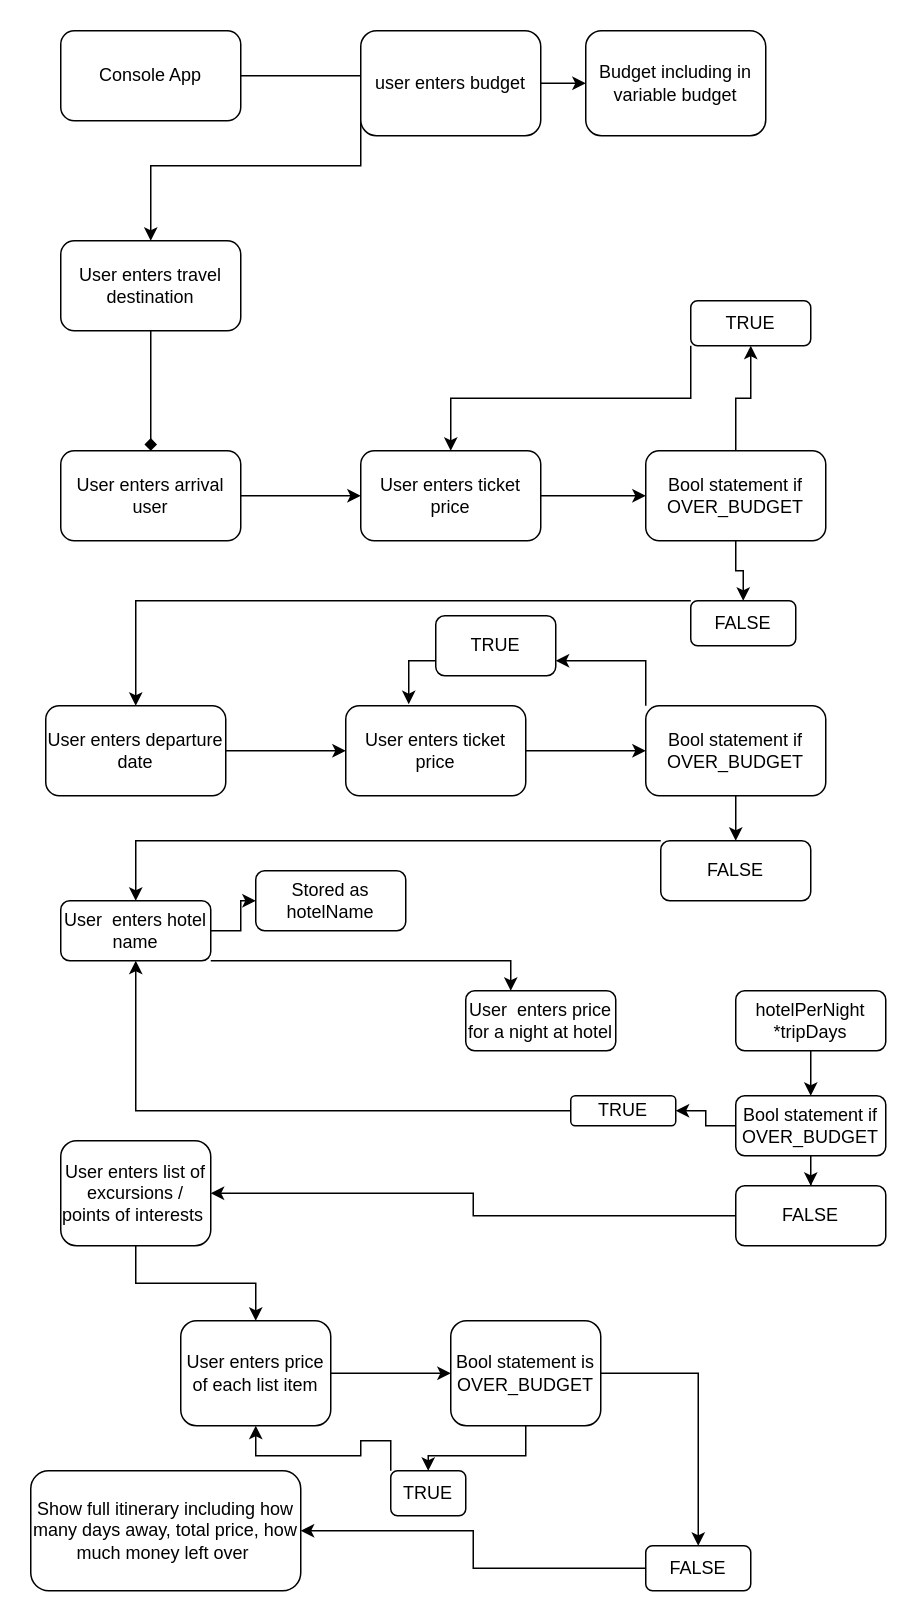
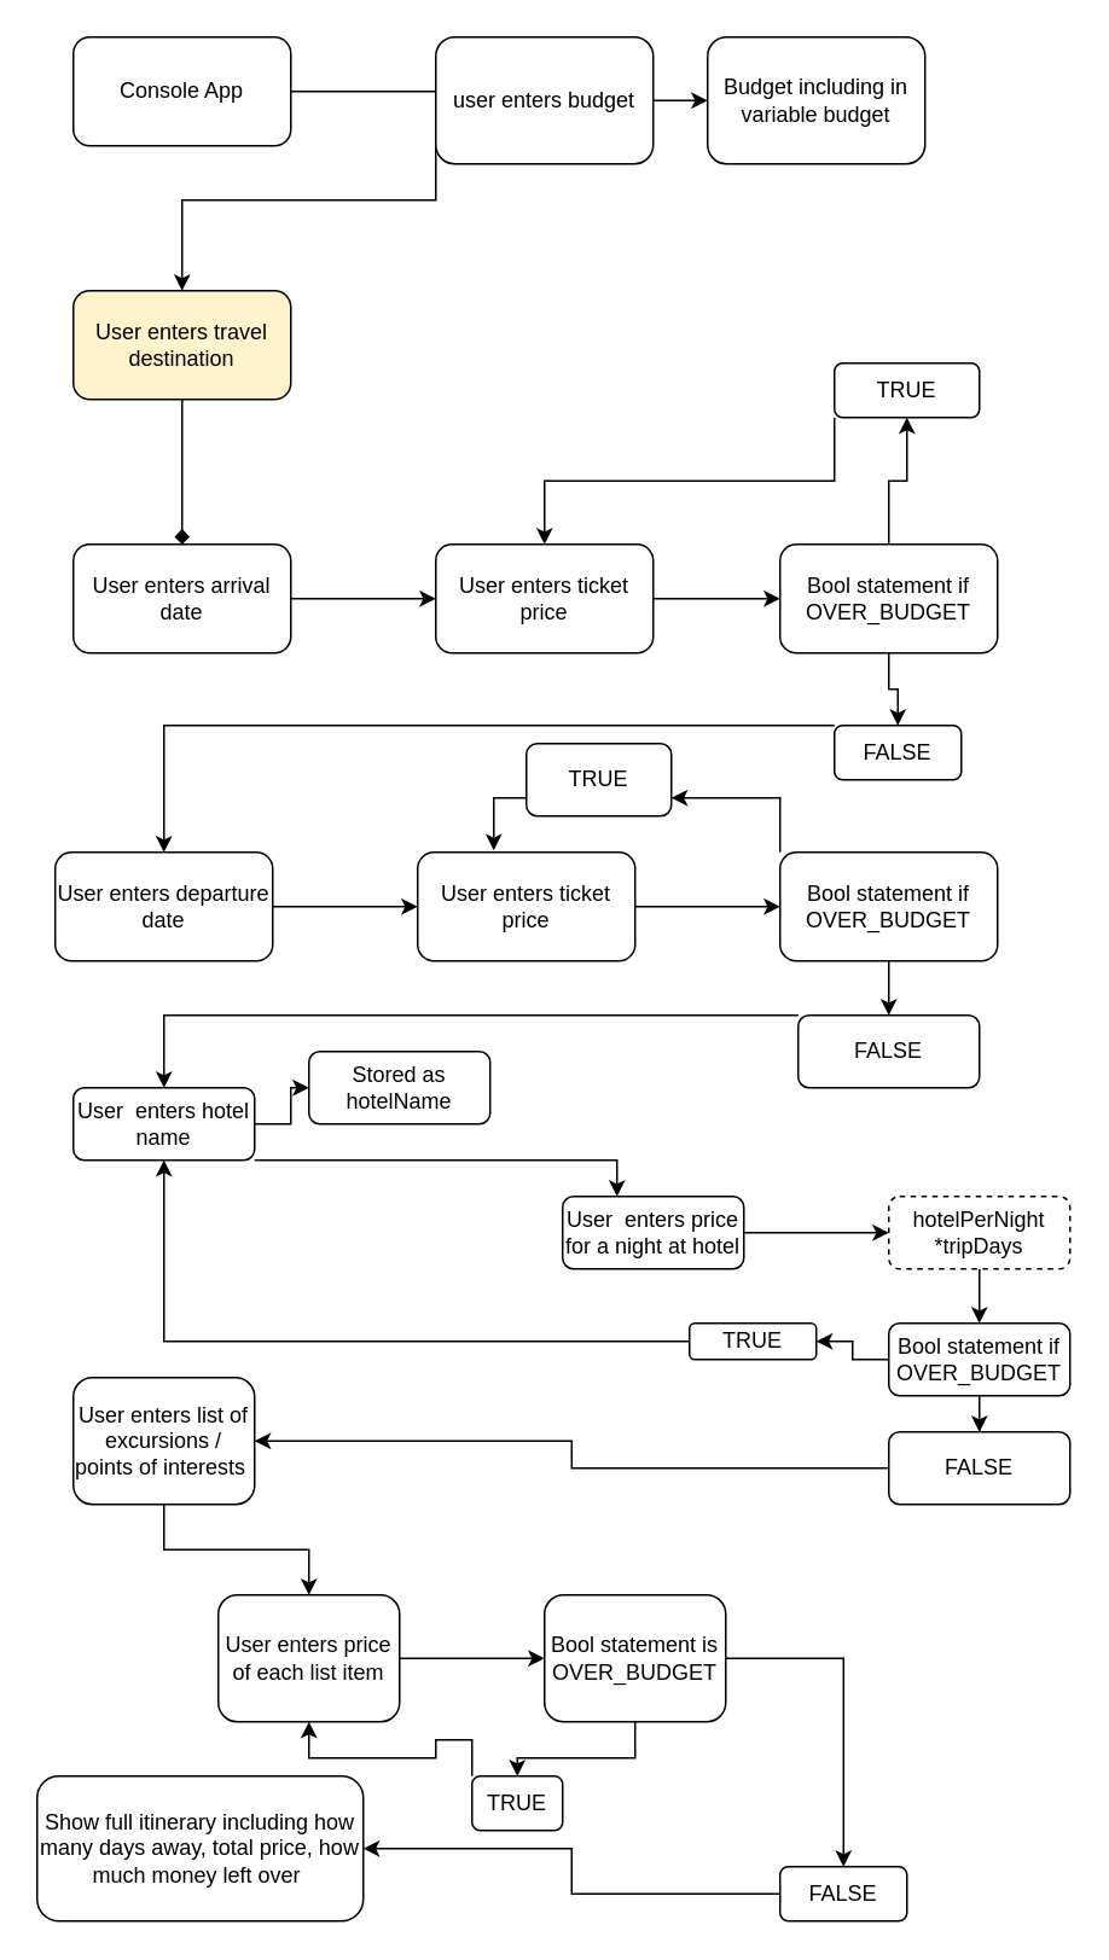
  <mxCell id="0" />
  <mxCell id="1" parent="0" />
  <mxCell id="2" value="" style="edgeStyle=orthogonalEdgeStyle;rounded=0;orthogonalLoop=1;jettySize=auto;html=1;" edge="1" parent="1" source="3" target="5"><mxGeometry relative="1" as="geometry"><Array as="points"><mxPoint x="240" y="50" /><mxPoint x="240" y="110" /><mxPoint x="100" y="110" /></Array></mxGeometry></mxCell>
  <mxCell id="3" value="Console App" style="rounded=1;whiteSpace=wrap;html=1;" vertex="1" parent="1"><mxGeometry x="40" y="20" width="120" height="60" as="geometry" /></mxCell>
  <mxCell id="4" value="" style="edgeStyle=orthogonalEdgeStyle;rounded=0;orthogonalLoop=1;jettySize=auto;html=1;endArrow=diamond;" edge="1" parent="1" source="5" target="10"><mxGeometry relative="1" as="geometry" /></mxCell>
- <mxCell id="5" value="User enters travel destination" style="whiteSpace=wrap;html=1;rounded=1;" vertex="1" parent="1"><mxGeometry x="40" y="160" width="120" height="60" as="geometry" /></mxCell>
+ <mxCell id="5" value="User enters travel destination" style="whiteSpace=wrap;html=1;rounded=1;fillColor=#fff2cc;" vertex="1" parent="1"><mxGeometry x="40" y="160" width="120" height="60" as="geometry" /></mxCell>
  <mxCell id="6" value="" style="edgeStyle=orthogonalEdgeStyle;rounded=0;orthogonalLoop=1;jettySize=auto;html=1;" edge="1" parent="1" source="7" target="8"><mxGeometry relative="1" as="geometry" /></mxCell>
  <mxCell id="7" value="user enters budget" style="rounded=1;whiteSpace=wrap;html=1;" vertex="1" parent="1"><mxGeometry x="240" y="20" width="120" height="70" as="geometry" /></mxCell>
  <mxCell id="8" value="Budget including in variable budget" style="rounded=1;whiteSpace=wrap;html=1;" vertex="1" parent="1"><mxGeometry x="390" y="20" width="120" height="70" as="geometry" /></mxCell>
  <mxCell id="9" value="" style="edgeStyle=orthogonalEdgeStyle;rounded=0;orthogonalLoop=1;jettySize=auto;html=1;" edge="1" parent="1" source="10" target="12"><mxGeometry relative="1" as="geometry" /></mxCell>
- <mxCell id="10" value="User enters arrival user" style="whiteSpace=wrap;html=1;rounded=1;" vertex="1" parent="1"><mxGeometry x="40" y="300" width="120" height="60" as="geometry" /></mxCell>
+ <mxCell id="10" value="User enters arrival date" style="whiteSpace=wrap;html=1;rounded=1;" vertex="1" parent="1"><mxGeometry x="40" y="300" width="120" height="60" as="geometry" /></mxCell>
  <mxCell id="11" value="" style="edgeStyle=orthogonalEdgeStyle;rounded=0;orthogonalLoop=1;jettySize=auto;html=1;" edge="1" parent="1" source="12" target="15"><mxGeometry relative="1" as="geometry" /></mxCell>
  <mxCell id="12" value="User enters ticket price" style="whiteSpace=wrap;html=1;rounded=1;" vertex="1" parent="1"><mxGeometry x="240" y="300" width="120" height="60" as="geometry" /></mxCell>
  <mxCell id="13" value="" style="edgeStyle=orthogonalEdgeStyle;rounded=0;orthogonalLoop=1;jettySize=auto;html=1;" edge="1" parent="1" source="15" target="17"><mxGeometry relative="1" as="geometry" /></mxCell>
  <mxCell id="14" value="" style="edgeStyle=orthogonalEdgeStyle;rounded=0;orthogonalLoop=1;jettySize=auto;html=1;" edge="1" parent="1" source="15" target="19"><mxGeometry relative="1" as="geometry" /></mxCell>
  <mxCell id="15" value="Bool statement if OVER_BUDGET" style="whiteSpace=wrap;html=1;rounded=1;" vertex="1" parent="1"><mxGeometry x="430" y="300" width="120" height="60" as="geometry" /></mxCell>
  <mxCell id="16" style="edgeStyle=orthogonalEdgeStyle;rounded=0;orthogonalLoop=1;jettySize=auto;html=1;exitX=0;exitY=1;exitDx=0;exitDy=0;" edge="1" parent="1" source="17" target="12"><mxGeometry relative="1" as="geometry" /></mxCell>
  <mxCell id="17" value="TRUE" style="whiteSpace=wrap;html=1;rounded=1;" vertex="1" parent="1"><mxGeometry x="460" y="200" width="80" height="30" as="geometry" /></mxCell>
  <mxCell id="18" value="" style="edgeStyle=orthogonalEdgeStyle;rounded=0;orthogonalLoop=1;jettySize=auto;html=1;" edge="1" parent="1" source="19" target="21"><mxGeometry relative="1" as="geometry"><Array as="points"><mxPoint x="320" y="400" /><mxPoint x="320" y="400" /></Array></mxGeometry></mxCell>
  <mxCell id="19" value="FALSE" style="whiteSpace=wrap;html=1;rounded=1;" vertex="1" parent="1"><mxGeometry x="460" y="400" width="70" height="30" as="geometry" /></mxCell>
  <mxCell id="20" value="" style="edgeStyle=orthogonalEdgeStyle;rounded=0;orthogonalLoop=1;jettySize=auto;html=1;" edge="1" parent="1" source="21" target="23"><mxGeometry relative="1" as="geometry" /></mxCell>
  <mxCell id="21" value="User enters departure date" style="whiteSpace=wrap;html=1;rounded=1;" vertex="1" parent="1"><mxGeometry x="30" y="470" width="120" height="60" as="geometry" /></mxCell>
  <mxCell id="22" value="" style="edgeStyle=orthogonalEdgeStyle;rounded=0;orthogonalLoop=1;jettySize=auto;html=1;" edge="1" parent="1" source="23" target="26"><mxGeometry relative="1" as="geometry" /></mxCell>
  <mxCell id="23" value="User enters ticket price" style="whiteSpace=wrap;html=1;rounded=1;" vertex="1" parent="1"><mxGeometry x="230" y="470" width="120" height="60" as="geometry" /></mxCell>
  <mxCell id="24" value="" style="edgeStyle=orthogonalEdgeStyle;rounded=0;orthogonalLoop=1;jettySize=auto;html=1;" edge="1" parent="1" source="26" target="28"><mxGeometry relative="1" as="geometry" /></mxCell>
  <mxCell id="25" value="" style="edgeStyle=orthogonalEdgeStyle;rounded=0;orthogonalLoop=1;jettySize=auto;html=1;" edge="1" parent="1" source="26" target="30"><mxGeometry relative="1" as="geometry"><Array as="points"><mxPoint x="430" y="440" /></Array></mxGeometry></mxCell>
  <mxCell id="26" value="Bool statement if OVER_BUDGET" style="whiteSpace=wrap;html=1;rounded=1;" vertex="1" parent="1"><mxGeometry x="430" y="470" width="120" height="60" as="geometry" /></mxCell>
  <mxCell id="27" value="" style="edgeStyle=orthogonalEdgeStyle;rounded=0;orthogonalLoop=1;jettySize=auto;html=1;" edge="1" parent="1" source="28" target="33"><mxGeometry relative="1" as="geometry"><mxPoint x="210" y="560" as="targetPoint" /><Array as="points"><mxPoint x="90" y="560" /></Array></mxGeometry></mxCell>
  <mxCell id="28" value="FALSE" style="whiteSpace=wrap;html=1;rounded=1;" vertex="1" parent="1"><mxGeometry x="440" y="560" width="100" height="40" as="geometry" /></mxCell>
  <mxCell id="29" style="edgeStyle=orthogonalEdgeStyle;rounded=0;orthogonalLoop=1;jettySize=auto;html=1;exitX=0;exitY=0.75;exitDx=0;exitDy=0;entryX=0.35;entryY=-0.017;entryDx=0;entryDy=0;entryPerimeter=0;" edge="1" parent="1" source="30" target="23"><mxGeometry relative="1" as="geometry" /></mxCell>
  <mxCell id="30" value="TRUE" style="whiteSpace=wrap;html=1;rounded=1;" vertex="1" parent="1"><mxGeometry x="290" y="410" width="80" height="40" as="geometry" /></mxCell>
  <mxCell id="31" value="" style="edgeStyle=orthogonalEdgeStyle;rounded=0;orthogonalLoop=1;jettySize=auto;html=1;" edge="1" parent="1" source="33" target="34"><mxGeometry relative="1" as="geometry" /></mxCell>
  <mxCell id="32" value="" style="edgeStyle=orthogonalEdgeStyle;rounded=0;orthogonalLoop=1;jettySize=auto;html=1;" edge="1" parent="1" source="33" target="36"><mxGeometry relative="1" as="geometry"><Array as="points"><mxPoint x="340" y="640" /></Array></mxGeometry></mxCell>
  <mxCell id="33" value="User&amp;nbsp; enters hotel name" style="whiteSpace=wrap;html=1;rounded=1;" vertex="1" parent="1"><mxGeometry x="40" y="600" width="100" height="40" as="geometry" /></mxCell>
  <mxCell id="34" value="Stored as hotelName" style="whiteSpace=wrap;html=1;rounded=1;" vertex="1" parent="1"><mxGeometry x="170" y="580" width="100" height="40" as="geometry" /></mxCell>
+ <mxCell id="35" value="" style="edgeStyle=orthogonalEdgeStyle;rounded=0;orthogonalLoop=1;jettySize=auto;html=1;" edge="1" parent="1" source="36" target="38"><mxGeometry relative="1" as="geometry" /></mxCell>
  <mxCell id="36" value="User&amp;nbsp; enters price for a night at hotel" style="whiteSpace=wrap;html=1;rounded=1;" vertex="1" parent="1"><mxGeometry x="310" y="660" width="100" height="40" as="geometry" /></mxCell>
  <mxCell id="37" value="" style="edgeStyle=orthogonalEdgeStyle;rounded=0;orthogonalLoop=1;jettySize=auto;html=1;" edge="1" parent="1" source="38" target="41"><mxGeometry relative="1" as="geometry" /></mxCell>
- <mxCell id="38" value="hotelPerNight *tripDays" style="whiteSpace=wrap;html=1;rounded=1;" vertex="1" parent="1"><mxGeometry x="490" y="660" width="100" height="40" as="geometry" /></mxCell>
+ <mxCell id="38" value="hotelPerNight *tripDays" style="whiteSpace=wrap;html=1;rounded=1;dashed=1;" vertex="1" parent="1"><mxGeometry x="490" y="660" width="100" height="40" as="geometry" /></mxCell>
  <mxCell id="39" value="" style="edgeStyle=orthogonalEdgeStyle;rounded=0;orthogonalLoop=1;jettySize=auto;html=1;" edge="1" parent="1" source="41" target="43"><mxGeometry relative="1" as="geometry" /></mxCell>
  <mxCell id="40" value="" style="edgeStyle=orthogonalEdgeStyle;rounded=0;orthogonalLoop=1;jettySize=auto;html=1;" edge="1" parent="1" source="41" target="45"><mxGeometry relative="1" as="geometry" /></mxCell>
  <mxCell id="41" value="Bool statement if OVER_BUDGET" style="whiteSpace=wrap;html=1;rounded=1;" vertex="1" parent="1"><mxGeometry x="490" y="730" width="100" height="40" as="geometry" /></mxCell>
  <mxCell id="42" style="edgeStyle=orthogonalEdgeStyle;rounded=0;orthogonalLoop=1;jettySize=auto;html=1;exitX=0;exitY=0.5;exitDx=0;exitDy=0;" edge="1" parent="1" source="43" target="33"><mxGeometry relative="1" as="geometry" /></mxCell>
  <mxCell id="43" value="TRUE" style="whiteSpace=wrap;html=1;rounded=1;" vertex="1" parent="1"><mxGeometry x="380" y="730" width="70" height="20" as="geometry" /></mxCell>
  <mxCell id="44" value="" style="edgeStyle=orthogonalEdgeStyle;rounded=0;orthogonalLoop=1;jettySize=auto;html=1;" edge="1" parent="1" source="45" target="47"><mxGeometry relative="1" as="geometry" /></mxCell>
  <mxCell id="45" value="FALSE" style="whiteSpace=wrap;html=1;rounded=1;" vertex="1" parent="1"><mxGeometry x="490" y="790" width="100" height="40" as="geometry" /></mxCell>
  <mxCell id="46" value="" style="edgeStyle=orthogonalEdgeStyle;rounded=0;orthogonalLoop=1;jettySize=auto;html=1;" edge="1" parent="1" source="47" target="49"><mxGeometry relative="1" as="geometry" /></mxCell>
  <mxCell id="47" value="User enters list of excursions / points of interests&amp;nbsp;" style="whiteSpace=wrap;html=1;rounded=1;" vertex="1" parent="1"><mxGeometry x="40" y="760" width="100" height="70" as="geometry" /></mxCell>
  <mxCell id="48" value="" style="edgeStyle=orthogonalEdgeStyle;rounded=0;orthogonalLoop=1;jettySize=auto;html=1;" edge="1" parent="1" source="49" target="52"><mxGeometry relative="1" as="geometry" /></mxCell>
  <mxCell id="49" value="User enters price of each list item" style="whiteSpace=wrap;html=1;rounded=1;" vertex="1" parent="1"><mxGeometry x="120" y="880" width="100" height="70" as="geometry" /></mxCell>
  <mxCell id="50" value="" style="edgeStyle=orthogonalEdgeStyle;rounded=0;orthogonalLoop=1;jettySize=auto;html=1;" edge="1" parent="1" source="52" target="54"><mxGeometry relative="1" as="geometry" /></mxCell>
  <mxCell id="51" value="" style="edgeStyle=orthogonalEdgeStyle;rounded=0;orthogonalLoop=1;jettySize=auto;html=1;" edge="1" parent="1" source="52" target="56"><mxGeometry relative="1" as="geometry" /></mxCell>
  <mxCell id="52" value="Bool statement is OVER_BUDGET" style="whiteSpace=wrap;html=1;rounded=1;" vertex="1" parent="1"><mxGeometry x="300" y="880" width="100" height="70" as="geometry" /></mxCell>
  <mxCell id="53" style="edgeStyle=orthogonalEdgeStyle;rounded=0;orthogonalLoop=1;jettySize=auto;html=1;exitX=0;exitY=0;exitDx=0;exitDy=0;entryX=0.5;entryY=1;entryDx=0;entryDy=0;" edge="1" parent="1" source="54" target="49"><mxGeometry relative="1" as="geometry" /></mxCell>
  <mxCell id="54" value="TRUE" style="whiteSpace=wrap;html=1;rounded=1;" vertex="1" parent="1"><mxGeometry x="260" y="980" width="50" height="30" as="geometry" /></mxCell>
  <mxCell id="55" value="" style="edgeStyle=orthogonalEdgeStyle;rounded=0;orthogonalLoop=1;jettySize=auto;html=1;" edge="1" parent="1" source="56" target="57"><mxGeometry relative="1" as="geometry" /></mxCell>
  <mxCell id="56" value="FALSE" style="whiteSpace=wrap;html=1;rounded=1;" vertex="1" parent="1"><mxGeometry x="430" y="1030" width="70" height="30" as="geometry" /></mxCell>
  <mxCell id="57" value="Show full itinerary including how many days away, total price, how much money left over&amp;nbsp;" style="whiteSpace=wrap;html=1;rounded=1;" vertex="1" parent="1"><mxGeometry x="20" y="980" width="180" height="80" as="geometry" /></mxCell>
